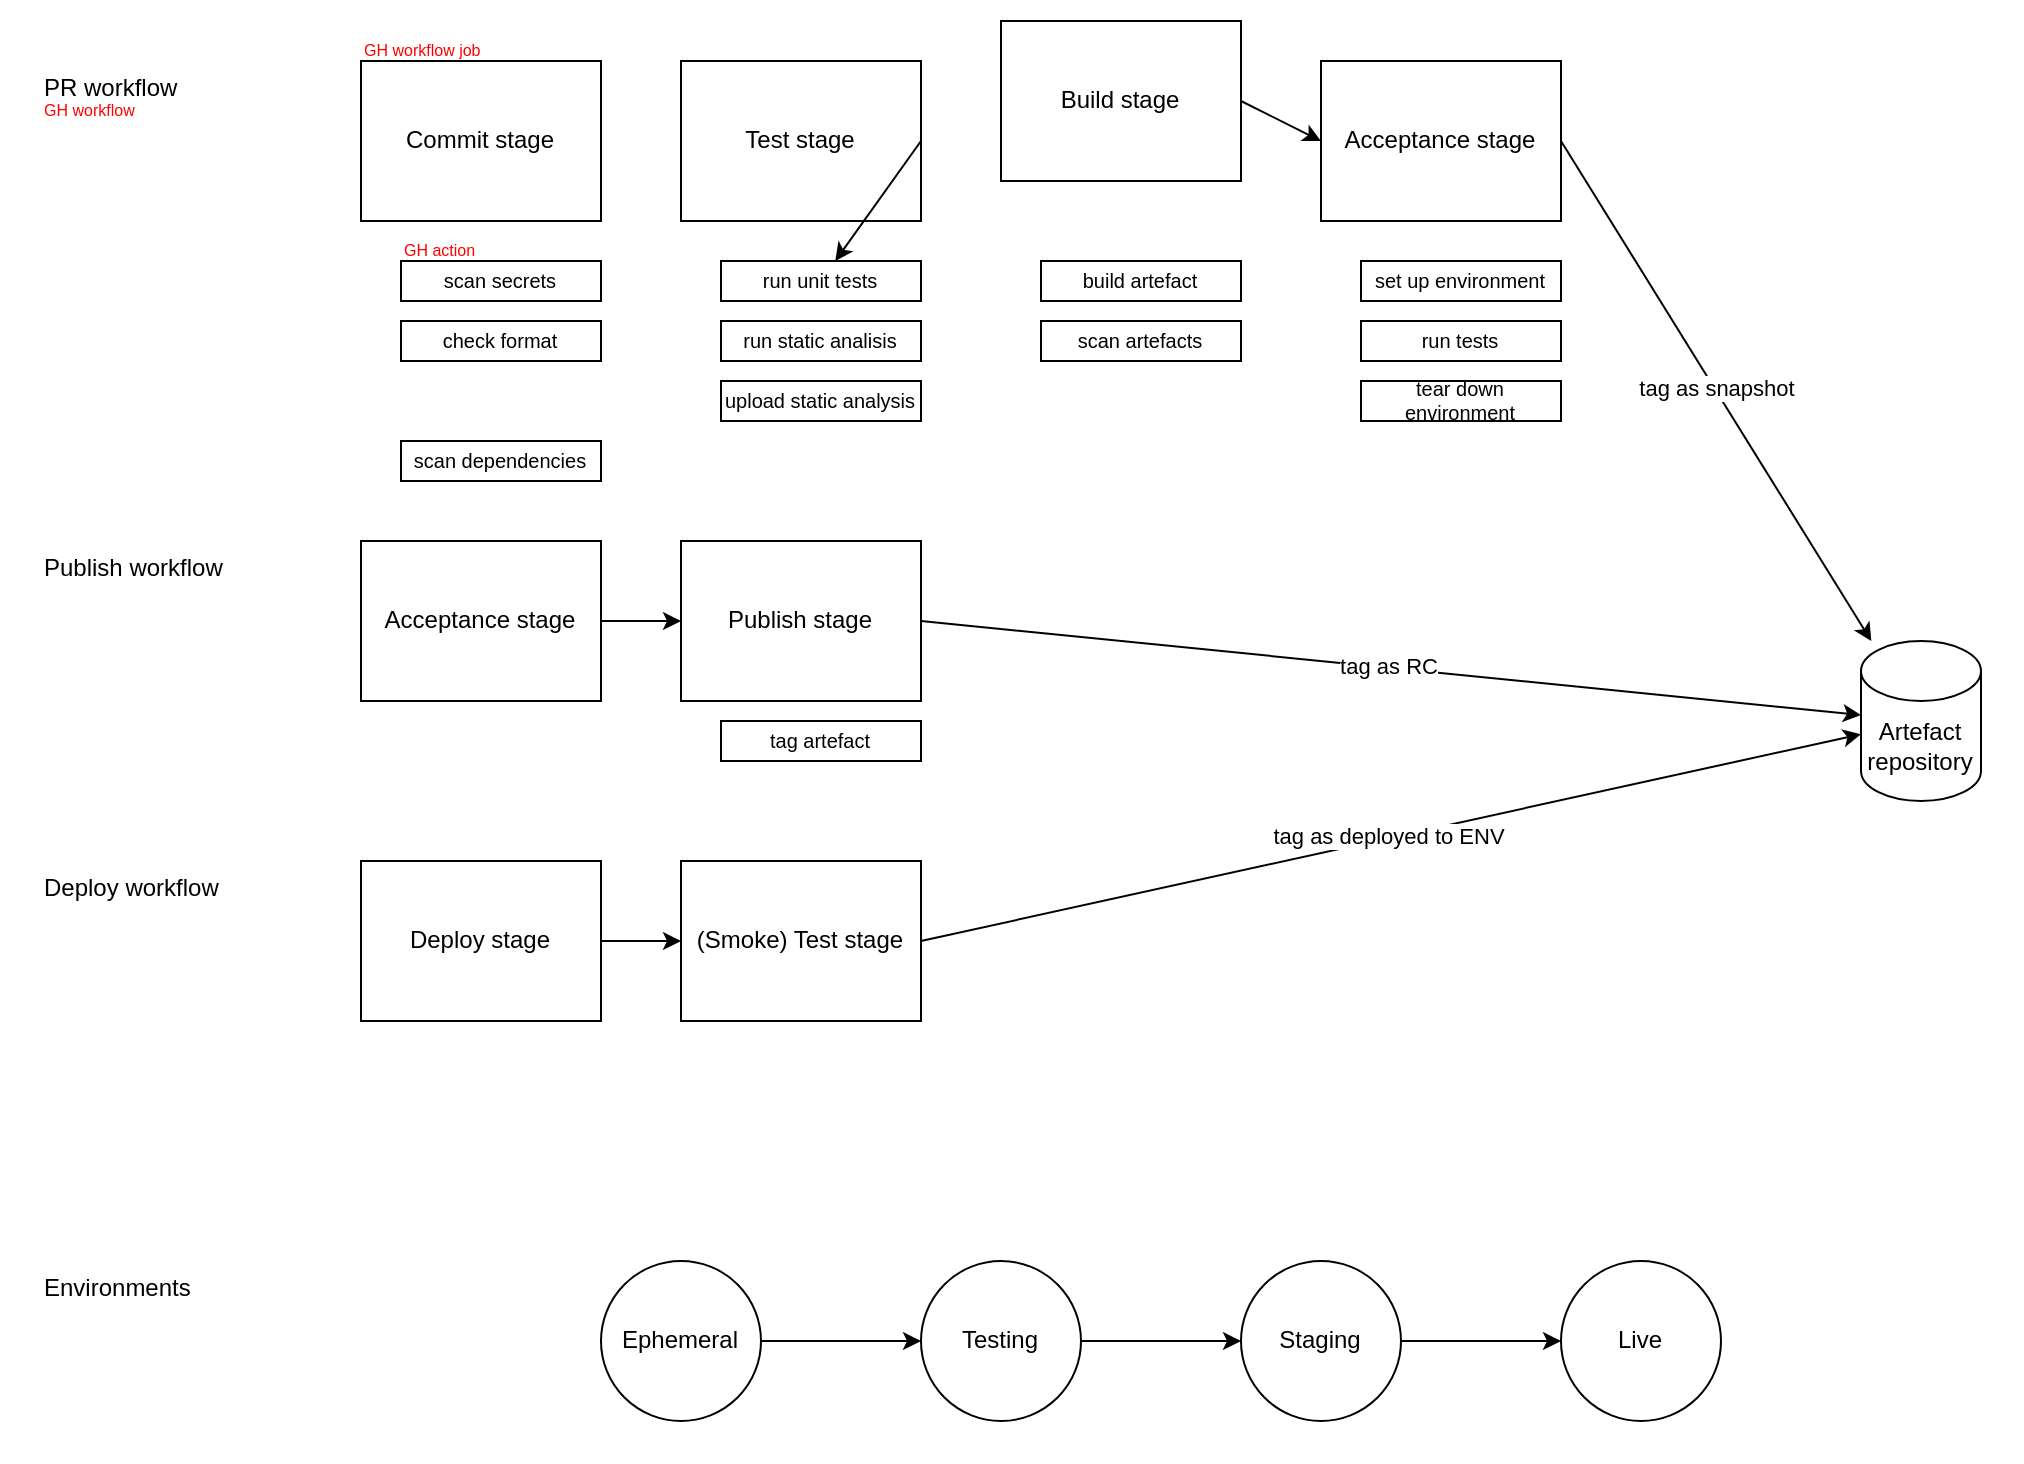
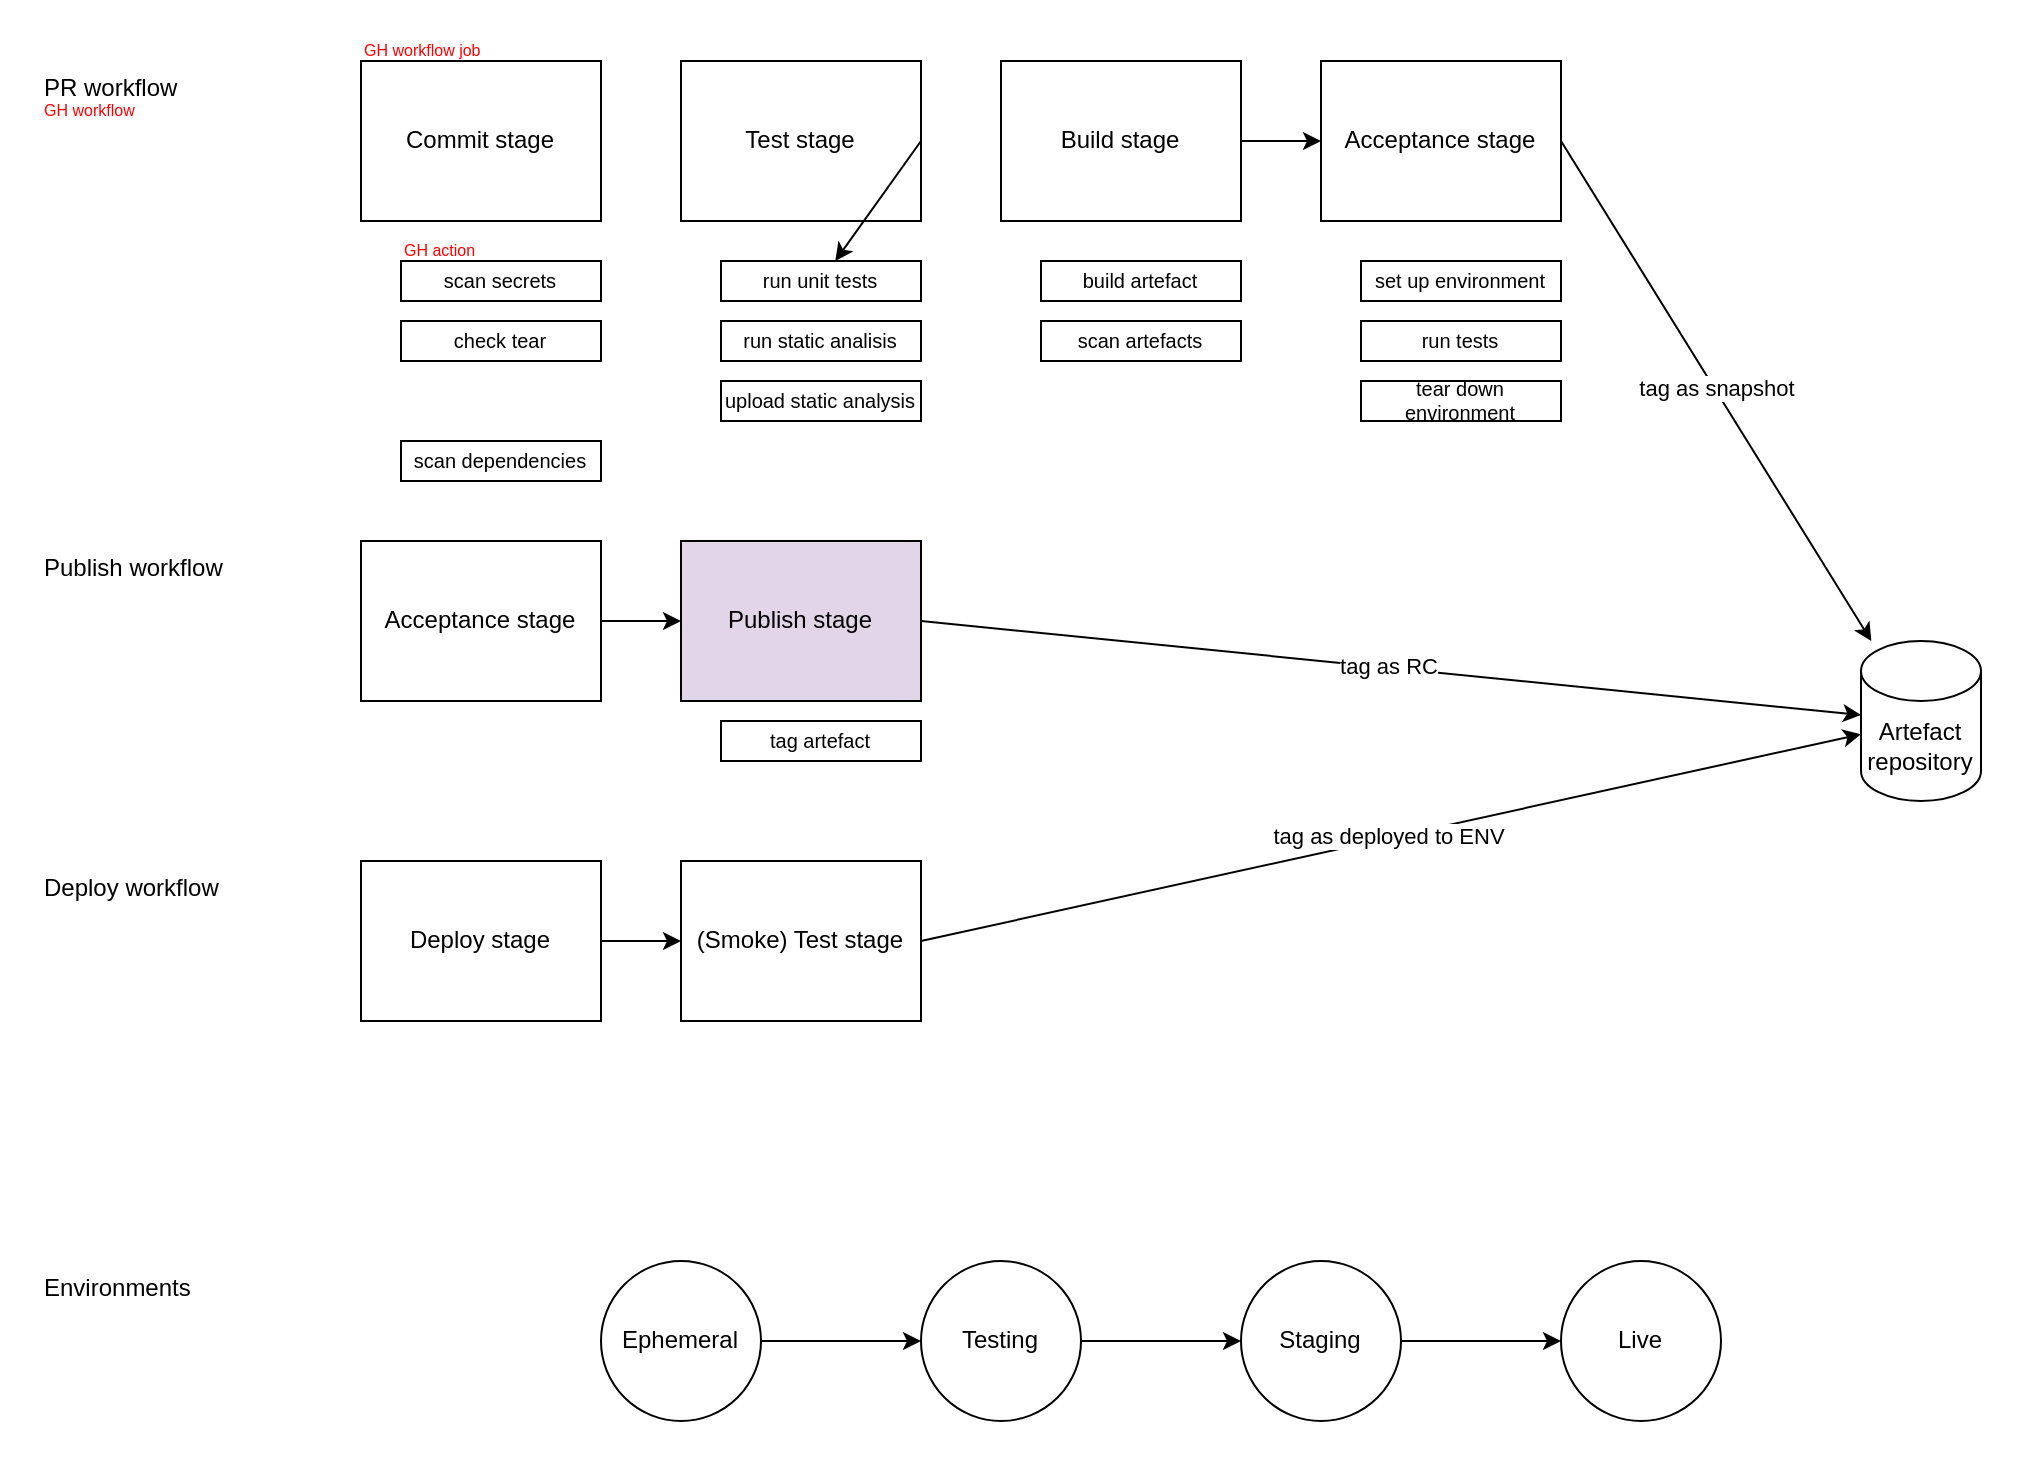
  <mxCell id="0" />
  <mxCell id="1" parent="0" />
  <mxCell id="2" value="Commit stage" style="rounded=0;whiteSpace=wrap;html=1;" vertex="1" parent="1"><mxGeometry x="180" y="30" width="120" height="80" as="geometry" /></mxCell>
  <mxCell id="3" value="Test stage" style="rounded=0;whiteSpace=wrap;html=1;" vertex="1" parent="1"><mxGeometry x="340" y="30" width="120" height="80" as="geometry" /></mxCell>
- <mxCell id="4" value="Build stage" style="rounded=0;whiteSpace=wrap;html=1;" vertex="1" parent="1"><mxGeometry x="500" y="10" width="120" height="80" as="geometry" /></mxCell>
+ <mxCell id="4" value="Build stage" style="rounded=0;whiteSpace=wrap;html=1;" vertex="1" parent="1"><mxGeometry x="500" y="30" width="120" height="80" as="geometry" /></mxCell>
  <mxCell id="5" value="Acceptance stage" style="rounded=0;whiteSpace=wrap;html=1;" vertex="1" parent="1"><mxGeometry x="660" y="30" width="120" height="80" as="geometry" /></mxCell>
- <mxCell id="6" value="Publish stage" style="rounded=0;whiteSpace=wrap;html=1;" vertex="1" parent="1"><mxGeometry x="340" y="270" width="120" height="80" as="geometry" /></mxCell>
+ <mxCell id="6" value="Publish stage" style="rounded=0;whiteSpace=wrap;html=1;fillColor=#e1d5e7;" vertex="1" parent="1"><mxGeometry x="340" y="270" width="120" height="80" as="geometry" /></mxCell>
  <mxCell id="7" value="Deploy stage" style="rounded=0;whiteSpace=wrap;html=1;" vertex="1" parent="1"><mxGeometry x="180" y="430" width="120" height="80" as="geometry" /></mxCell>
  <mxCell id="8" value="PR workflow" style="text;html=1;strokeColor=none;fillColor=none;align=left;verticalAlign=top;whiteSpace=wrap;rounded=0;" vertex="1" parent="1"><mxGeometry x="20" y="30" width="120" height="30" as="geometry" /></mxCell>
  <mxCell id="9" value="Publish workflow" style="text;html=1;strokeColor=none;fillColor=none;align=left;verticalAlign=top;whiteSpace=wrap;rounded=0;" vertex="1" parent="1"><mxGeometry x="20" y="270" width="120" height="30" as="geometry" /></mxCell>
  <mxCell id="10" value="Deploy workflow" style="text;html=1;strokeColor=none;fillColor=none;align=left;verticalAlign=top;whiteSpace=wrap;rounded=0;" vertex="1" parent="1"><mxGeometry x="20" y="430" width="120" height="30" as="geometry" /></mxCell>
  <mxCell id="11" value="(Smoke) Test stage" style="rounded=0;whiteSpace=wrap;html=1;" vertex="1" parent="1"><mxGeometry x="340" y="430" width="120" height="80" as="geometry" /></mxCell>
  <mxCell id="12" value="Acceptance stage" style="rounded=0;whiteSpace=wrap;html=1;" vertex="1" parent="1"><mxGeometry x="180" y="270" width="120" height="80" as="geometry" /></mxCell>
  <mxCell id="13" value="Ephemeral" style="ellipse;whiteSpace=wrap;html=1;aspect=fixed;" vertex="1" parent="1"><mxGeometry x="300" y="630" width="80" height="80" as="geometry" /></mxCell>
  <mxCell id="14" value="Environments" style="text;html=1;strokeColor=none;fillColor=none;align=left;verticalAlign=top;whiteSpace=wrap;rounded=0;" vertex="1" parent="1"><mxGeometry x="20" y="630" width="120" height="30" as="geometry" /></mxCell>
  <mxCell id="15" value="Testing" style="ellipse;whiteSpace=wrap;html=1;aspect=fixed;" vertex="1" parent="1"><mxGeometry x="460" y="630" width="80" height="80" as="geometry" /></mxCell>
  <mxCell id="16" value="Staging" style="ellipse;whiteSpace=wrap;html=1;aspect=fixed;" vertex="1" parent="1"><mxGeometry x="620" y="630" width="80" height="80" as="geometry" /></mxCell>
  <mxCell id="17" value="Live" style="ellipse;whiteSpace=wrap;html=1;aspect=fixed;" vertex="1" parent="1"><mxGeometry x="780" y="630" width="80" height="80" as="geometry" /></mxCell>
  <mxCell id="18" value="" style="endArrow=classic;html=1;rounded=0;exitX=1;exitY=0.5;exitDx=0;exitDy=0;" edge="1" parent="1" source="3" target="28"><mxGeometry width="50" height="50" relative="1" as="geometry"><mxPoint x="310" y="80" as="sourcePoint" /><mxPoint x="350" y="80" as="targetPoint" /></mxGeometry></mxCell>
  <mxCell id="19" value="" style="endArrow=classic;html=1;rounded=0;exitX=1;exitY=0.5;exitDx=0;exitDy=0;entryX=0;entryY=0.5;entryDx=0;entryDy=0;" edge="1" parent="1" source="4" target="5"><mxGeometry width="50" height="50" relative="1" as="geometry"><mxPoint x="470" y="80" as="sourcePoint" /><mxPoint x="510" y="80" as="targetPoint" /></mxGeometry></mxCell>
  <mxCell id="20" value="" style="endArrow=classic;html=1;rounded=0;exitX=1;exitY=0.5;exitDx=0;exitDy=0;entryX=0;entryY=0.5;entryDx=0;entryDy=0;" edge="1" parent="1" source="12" target="6"><mxGeometry width="50" height="50" relative="1" as="geometry"><mxPoint x="630" y="200" as="sourcePoint" /><mxPoint x="670" y="200" as="targetPoint" /></mxGeometry></mxCell>
  <mxCell id="21" value="" style="endArrow=classic;html=1;rounded=0;exitX=1;exitY=0.5;exitDx=0;exitDy=0;" edge="1" parent="1" source="7" target="11"><mxGeometry width="50" height="50" relative="1" as="geometry"><mxPoint x="310" y="360" as="sourcePoint" /><mxPoint x="350" y="360" as="targetPoint" /></mxGeometry></mxCell>
  <mxCell id="22" value="" style="endArrow=classic;html=1;rounded=0;exitX=1;exitY=0.5;exitDx=0;exitDy=0;entryX=0;entryY=0.5;entryDx=0;entryDy=0;" edge="1" parent="1" source="13" target="15"><mxGeometry width="50" height="50" relative="1" as="geometry"><mxPoint x="430" y="440" as="sourcePoint" /><mxPoint x="470" y="440" as="targetPoint" /><Array as="points"><mxPoint x="420" y="670" /></Array></mxGeometry></mxCell>
  <mxCell id="23" value="" style="endArrow=classic;html=1;rounded=0;exitX=1;exitY=0.5;exitDx=0;exitDy=0;entryX=0;entryY=0.5;entryDx=0;entryDy=0;" edge="1" parent="1" source="15" target="16"><mxGeometry width="50" height="50" relative="1" as="geometry"><mxPoint x="390" y="680" as="sourcePoint" /><mxPoint x="470" y="680" as="targetPoint" /></mxGeometry></mxCell>
  <mxCell id="24" value="" style="endArrow=classic;html=1;rounded=0;exitX=1;exitY=0.5;exitDx=0;exitDy=0;entryX=0;entryY=0.5;entryDx=0;entryDy=0;" edge="1" parent="1" source="16" target="17"><mxGeometry width="50" height="50" relative="1" as="geometry"><mxPoint x="550" y="680" as="sourcePoint" /><mxPoint x="630" y="680" as="targetPoint" /></mxGeometry></mxCell>
  <mxCell id="25" value="scan secrets" style="rounded=0;whiteSpace=wrap;html=1;fontSize=10;" vertex="1" parent="1"><mxGeometry x="200" y="130" width="100" height="20" as="geometry" /></mxCell>
- <mxCell id="26" value="check format" style="rounded=0;whiteSpace=wrap;html=1;fontSize=10;" vertex="1" parent="1"><mxGeometry x="200" y="160" width="100" height="20" as="geometry" /></mxCell>
+ <mxCell id="26" value="check tear" style="rounded=0;whiteSpace=wrap;html=1;fontSize=10;" vertex="1" parent="1"><mxGeometry x="200" y="160" width="100" height="20" as="geometry" /></mxCell>
  <mxCell id="27" value="scan dependencies" style="rounded=0;whiteSpace=wrap;html=1;fontSize=10;" vertex="1" parent="1"><mxGeometry x="200" y="220" width="100" height="20" as="geometry" /></mxCell>
  <mxCell id="28" value="run unit tests" style="rounded=0;whiteSpace=wrap;html=1;fontSize=10;" vertex="1" parent="1"><mxGeometry x="360" y="130" width="100" height="20" as="geometry" /></mxCell>
  <mxCell id="29" value="build artefact" style="rounded=0;whiteSpace=wrap;html=1;fontSize=10;" vertex="1" parent="1"><mxGeometry x="520" y="130" width="100" height="20" as="geometry" /></mxCell>
  <mxCell id="30" value="run static analisis" style="rounded=0;whiteSpace=wrap;html=1;fontSize=10;" vertex="1" parent="1"><mxGeometry x="360" y="160" width="100" height="20" as="geometry" /></mxCell>
  <mxCell id="31" value="scan artefacts" style="rounded=0;whiteSpace=wrap;html=1;fontSize=10;" vertex="1" parent="1"><mxGeometry x="520" y="160" width="100" height="20" as="geometry" /></mxCell>
  <mxCell id="32" value="upload static analysis" style="rounded=0;whiteSpace=wrap;html=1;fontSize=10;" vertex="1" parent="1"><mxGeometry x="360" y="190" width="100" height="20" as="geometry" /></mxCell>
  <mxCell id="33" value="set up environment" style="rounded=0;whiteSpace=wrap;html=1;fontSize=10;" vertex="1" parent="1"><mxGeometry x="680" y="130" width="100" height="20" as="geometry" /></mxCell>
  <mxCell id="34" value="tear down environment" style="rounded=0;whiteSpace=wrap;html=1;fontSize=10;" vertex="1" parent="1"><mxGeometry x="680" y="190" width="100" height="20" as="geometry" /></mxCell>
  <mxCell id="35" value="run tests" style="rounded=0;whiteSpace=wrap;html=1;fontSize=10;" vertex="1" parent="1"><mxGeometry x="680" y="160" width="100" height="20" as="geometry" /></mxCell>
  <mxCell id="36" value="Artefact repository" style="shape=cylinder3;whiteSpace=wrap;html=1;boundedLbl=1;backgroundOutline=1;size=15;" vertex="1" parent="1"><mxGeometry x="930" y="320" width="60" height="80" as="geometry" /></mxCell>
  <mxCell id="37" value="" style="endArrow=classic;html=1;rounded=0;exitX=1;exitY=0.5;exitDx=0;exitDy=0;" edge="1" parent="1" source="5" target="36"><mxGeometry width="50" height="50" relative="1" as="geometry"><mxPoint x="610" y="580" as="sourcePoint" /><mxPoint x="660" y="530" as="targetPoint" /></mxGeometry></mxCell>
  <mxCell id="38" value="tag as snapshot" style="edgeLabel;html=1;align=center;verticalAlign=middle;resizable=0;points=[];" vertex="1" connectable="0" parent="37"><mxGeometry x="-0.006" y="1" relative="1" as="geometry"><mxPoint as="offset" /></mxGeometry></mxCell>
  <mxCell id="39" value="tag artefact" style="rounded=0;whiteSpace=wrap;html=1;fontSize=10;" vertex="1" parent="1"><mxGeometry x="360" y="360" width="100" height="20" as="geometry" /></mxCell>
  <mxCell id="40" value="" style="endArrow=classic;html=1;rounded=0;exitX=1;exitY=0.5;exitDx=0;exitDy=0;" edge="1" parent="1" source="6" target="36"><mxGeometry width="50" height="50" relative="1" as="geometry"><mxPoint x="790" y="80" as="sourcePoint" /><mxPoint x="886" y="360" as="targetPoint" /></mxGeometry></mxCell>
  <mxCell id="41" value="tag as RC" style="edgeLabel;html=1;align=center;verticalAlign=middle;resizable=0;points=[];" vertex="1" connectable="0" parent="40"><mxGeometry x="-0.006" y="1" relative="1" as="geometry"><mxPoint as="offset" /></mxGeometry></mxCell>
  <mxCell id="42" value="" style="endArrow=classic;html=1;rounded=0;exitX=1;exitY=0.5;exitDx=0;exitDy=0;" edge="1" parent="1" source="11" target="36"><mxGeometry width="50" height="50" relative="1" as="geometry"><mxPoint x="470" y="380" as="sourcePoint" /><mxPoint x="870" y="399" as="targetPoint" /></mxGeometry></mxCell>
  <mxCell id="43" value="tag as deployed to ENV" style="edgeLabel;html=1;align=center;verticalAlign=middle;resizable=0;points=[];" vertex="1" connectable="0" parent="42"><mxGeometry x="-0.006" y="1" relative="1" as="geometry"><mxPoint as="offset" /></mxGeometry></mxCell>
  <mxCell id="44" value="GH workflow" style="text;html=1;align=left;verticalAlign=middle;whiteSpace=wrap;rounded=0;fontColor=#FF0000;fontSize=8;" vertex="1" parent="1"><mxGeometry x="20" y="50" width="60" height="10" as="geometry" /></mxCell>
  <mxCell id="45" value="GH workflow job" style="text;html=1;align=left;verticalAlign=middle;whiteSpace=wrap;rounded=0;fontColor=#FF0000;fontSize=8;" vertex="1" parent="1"><mxGeometry x="180" y="20" width="120" height="10" as="geometry" /></mxCell>
  <mxCell id="46" value="GH action" style="text;html=1;align=left;verticalAlign=middle;whiteSpace=wrap;rounded=0;fontColor=#FF0000;fontSize=8;" vertex="1" parent="1"><mxGeometry x="200" y="120" width="100" height="10" as="geometry" /></mxCell>
